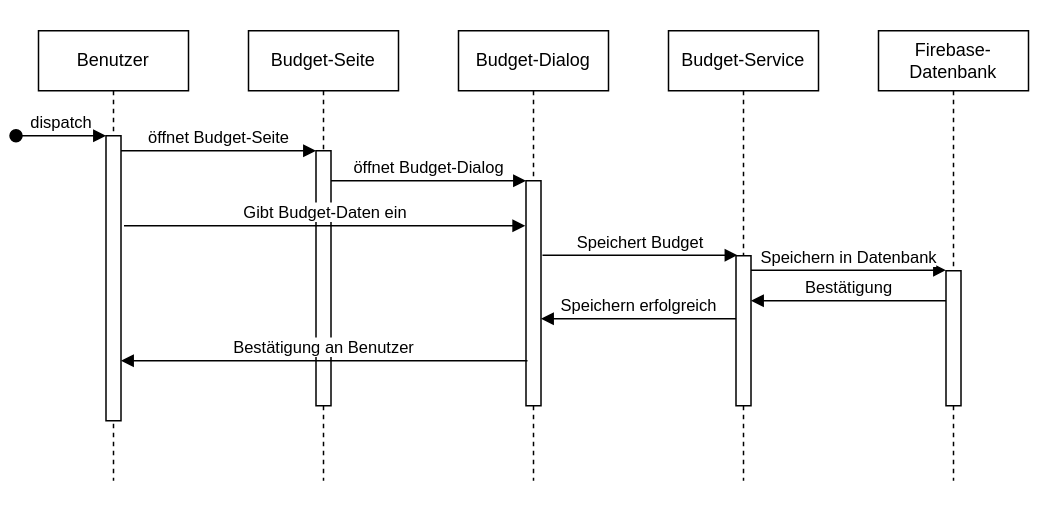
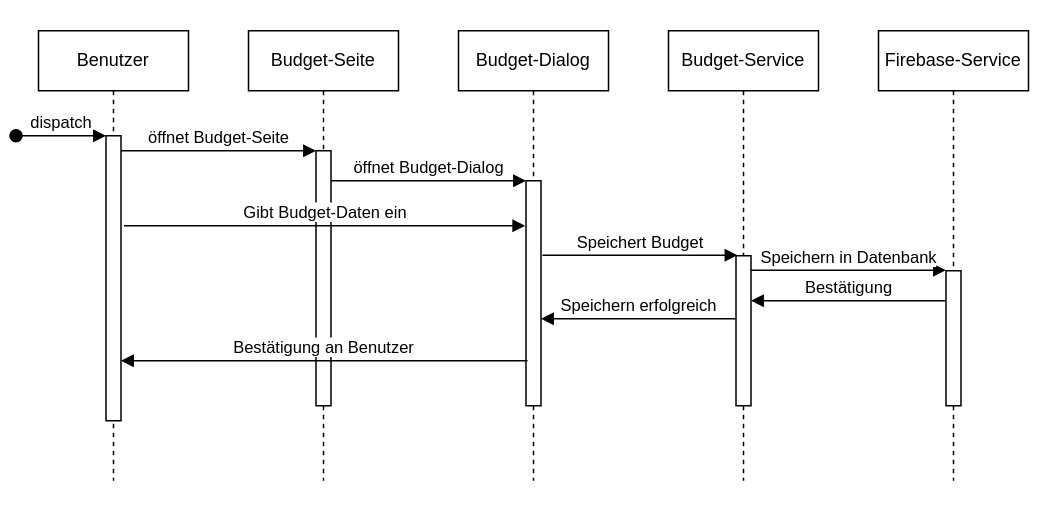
  <mxCell id="0" />
  <mxCell id="1" parent="0" />
  <mxCell id="2" value="Benutzer" style="shape=umlLifeline;perimeter=lifelinePerimeter;whiteSpace=wrap;html=1;container=0;dropTarget=0;collapsible=0;recursiveResize=0;outlineConnect=0;portConstraint=eastwest;newEdgeStyle={&quot;edgeStyle&quot;:&quot;elbowEdgeStyle&quot;,&quot;elbow&quot;:&quot;vertical&quot;,&quot;curved&quot;:0,&quot;rounded&quot;:0};" parent="1" vertex="1"><mxGeometry x="20" y="20" width="100" height="300" as="geometry" /></mxCell>
  <mxCell id="3" value="" style="html=1;points=[];perimeter=orthogonalPerimeter;outlineConnect=0;targetShapes=umlLifeline;portConstraint=eastwest;newEdgeStyle={&quot;edgeStyle&quot;:&quot;elbowEdgeStyle&quot;,&quot;elbow&quot;:&quot;vertical&quot;,&quot;curved&quot;:0,&quot;rounded&quot;:0};" parent="2" vertex="1"><mxGeometry x="45" y="70" width="10" height="190" as="geometry" /></mxCell>
  <mxCell id="4" value="dispatch" style="html=1;verticalAlign=bottom;startArrow=oval;endArrow=block;startSize=8;edgeStyle=elbowEdgeStyle;elbow=vertical;curved=0;rounded=0;" parent="2" target="3" edge="1"><mxGeometry relative="1" as="geometry"><mxPoint x="-15" y="70" as="sourcePoint" /></mxGeometry></mxCell>
  <mxCell id="5" value="Budget-Seite" style="shape=umlLifeline;perimeter=lifelinePerimeter;whiteSpace=wrap;html=1;container=0;dropTarget=0;collapsible=0;recursiveResize=0;outlineConnect=0;portConstraint=eastwest;newEdgeStyle={&quot;edgeStyle&quot;:&quot;elbowEdgeStyle&quot;,&quot;elbow&quot;:&quot;vertical&quot;,&quot;curved&quot;:0,&quot;rounded&quot;:0};" parent="1" vertex="1"><mxGeometry x="160" y="20" width="100" height="300" as="geometry" /></mxCell>
  <mxCell id="6" value="" style="html=1;points=[];perimeter=orthogonalPerimeter;outlineConnect=0;targetShapes=umlLifeline;portConstraint=eastwest;newEdgeStyle={&quot;edgeStyle&quot;:&quot;elbowEdgeStyle&quot;,&quot;elbow&quot;:&quot;vertical&quot;,&quot;curved&quot;:0,&quot;rounded&quot;:0};" parent="5" vertex="1"><mxGeometry x="45" y="80" width="10" height="170" as="geometry" /></mxCell>
  <mxCell id="7" value="öffnet Budget-Seite" style="html=1;verticalAlign=bottom;endArrow=block;edgeStyle=elbowEdgeStyle;elbow=vertical;curved=0;rounded=0;" parent="1" source="3" target="6" edge="1"><mxGeometry relative="1" as="geometry"><mxPoint x="175" y="110" as="sourcePoint" /><Array as="points"><mxPoint x="160" y="100" /></Array></mxGeometry></mxCell>
  <mxCell id="8" value="Budget-Dialog" style="shape=umlLifeline;perimeter=lifelinePerimeter;whiteSpace=wrap;html=1;container=0;dropTarget=0;collapsible=0;recursiveResize=0;outlineConnect=0;portConstraint=eastwest;newEdgeStyle={&quot;edgeStyle&quot;:&quot;elbowEdgeStyle&quot;,&quot;elbow&quot;:&quot;vertical&quot;,&quot;curved&quot;:0,&quot;rounded&quot;:0};" vertex="1" parent="1"><mxGeometry x="300" y="20" width="100" height="300" as="geometry" /></mxCell>
  <mxCell id="9" value="" style="html=1;points=[];perimeter=orthogonalPerimeter;outlineConnect=0;targetShapes=umlLifeline;portConstraint=eastwest;newEdgeStyle={&quot;edgeStyle&quot;:&quot;elbowEdgeStyle&quot;,&quot;elbow&quot;:&quot;vertical&quot;,&quot;curved&quot;:0,&quot;rounded&quot;:0};" vertex="1" parent="8"><mxGeometry x="45" y="100" width="10" height="150" as="geometry" /></mxCell>
  <mxCell id="10" value="Budget-Service" style="shape=umlLifeline;perimeter=lifelinePerimeter;whiteSpace=wrap;html=1;container=0;dropTarget=0;collapsible=0;recursiveResize=0;outlineConnect=0;portConstraint=eastwest;newEdgeStyle={&quot;edgeStyle&quot;:&quot;elbowEdgeStyle&quot;,&quot;elbow&quot;:&quot;vertical&quot;,&quot;curved&quot;:0,&quot;rounded&quot;:0};" vertex="1" parent="1"><mxGeometry x="440" y="20" width="100" height="300" as="geometry" /></mxCell>
  <mxCell id="11" value="" style="html=1;points=[];perimeter=orthogonalPerimeter;outlineConnect=0;targetShapes=umlLifeline;portConstraint=eastwest;newEdgeStyle={&quot;edgeStyle&quot;:&quot;elbowEdgeStyle&quot;,&quot;elbow&quot;:&quot;vertical&quot;,&quot;curved&quot;:0,&quot;rounded&quot;:0};" vertex="1" parent="10"><mxGeometry x="45" y="150" width="10" height="100" as="geometry" /></mxCell>
- <mxCell id="12" value="Firebase-Datenbank" style="shape=umlLifeline;perimeter=lifelinePerimeter;whiteSpace=wrap;html=1;container=0;dropTarget=0;collapsible=0;recursiveResize=0;outlineConnect=0;portConstraint=eastwest;newEdgeStyle={&quot;edgeStyle&quot;:&quot;elbowEdgeStyle&quot;,&quot;elbow&quot;:&quot;vertical&quot;,&quot;curved&quot;:0,&quot;rounded&quot;:0};" vertex="1" parent="1"><mxGeometry x="580" y="20" width="100" height="300" as="geometry" /></mxCell>
+ <mxCell id="12" value="Firebase-Service" style="shape=umlLifeline;perimeter=lifelinePerimeter;whiteSpace=wrap;html=1;container=0;dropTarget=0;collapsible=0;recursiveResize=0;outlineConnect=0;portConstraint=eastwest;newEdgeStyle={&quot;edgeStyle&quot;:&quot;elbowEdgeStyle&quot;,&quot;elbow&quot;:&quot;vertical&quot;,&quot;curved&quot;:0,&quot;rounded&quot;:0};" vertex="1" parent="1"><mxGeometry x="580" y="20" width="100" height="300" as="geometry" /></mxCell>
  <mxCell id="13" value="" style="html=1;points=[];perimeter=orthogonalPerimeter;outlineConnect=0;targetShapes=umlLifeline;portConstraint=eastwest;newEdgeStyle={&quot;edgeStyle&quot;:&quot;elbowEdgeStyle&quot;,&quot;elbow&quot;:&quot;vertical&quot;,&quot;curved&quot;:0,&quot;rounded&quot;:0};" vertex="1" parent="12"><mxGeometry x="45" y="160" width="10" height="90" as="geometry" /></mxCell>
  <mxCell id="14" value="öffnet Budget-Dialog" style="html=1;verticalAlign=bottom;endArrow=block;edgeStyle=elbowEdgeStyle;elbow=vertical;curved=0;rounded=0;" edge="1" parent="1"><mxGeometry relative="1" as="geometry"><mxPoint x="215" y="120" as="sourcePoint" /><Array as="points"><mxPoint x="300" y="120" /></Array><mxPoint x="345" y="120" as="targetPoint" /></mxGeometry></mxCell>
  <mxCell id="15" value="Gibt Budget-Daten ein" style="html=1;verticalAlign=bottom;endArrow=block;edgeStyle=elbowEdgeStyle;elbow=vertical;curved=0;rounded=0;" edge="1" parent="1"><mxGeometry relative="1" as="geometry"><mxPoint x="77" y="150" as="sourcePoint" /><Array as="points"><mxPoint x="155" y="150" /></Array><mxPoint x="344.5" y="150" as="targetPoint" /></mxGeometry></mxCell>
  <mxCell id="16" value="Speichert Budget" style="html=1;verticalAlign=bottom;endArrow=block;edgeStyle=elbowEdgeStyle;elbow=vertical;curved=0;rounded=0;" edge="1" parent="1"><mxGeometry relative="1" as="geometry"><mxPoint x="356" y="169.62" as="sourcePoint" /><Array as="points"><mxPoint x="441" y="169.62" /></Array><mxPoint x="486" y="169.62" as="targetPoint" /></mxGeometry></mxCell>
  <mxCell id="17" value="Speichern in Datenbank" style="html=1;verticalAlign=bottom;endArrow=block;edgeStyle=elbowEdgeStyle;elbow=vertical;curved=0;rounded=0;" edge="1" parent="1"><mxGeometry relative="1" as="geometry"><mxPoint x="495" y="179.62" as="sourcePoint" /><Array as="points"><mxPoint x="580" y="179.62" /></Array><mxPoint x="625" y="179.62" as="targetPoint" /></mxGeometry></mxCell>
  <mxCell id="18" value="Bestätigung" style="html=1;verticalAlign=bottom;endArrow=block;edgeStyle=elbowEdgeStyle;elbow=vertical;curved=0;rounded=0;" edge="1" parent="1"><mxGeometry relative="1" as="geometry"><mxPoint x="625" y="200" as="sourcePoint" /><Array as="points"><mxPoint x="565" y="200" /></Array><mxPoint x="495" y="200" as="targetPoint" /></mxGeometry></mxCell>
  <mxCell id="19" value="Speichern erfolgreich" style="html=1;verticalAlign=bottom;endArrow=block;edgeStyle=elbowEdgeStyle;elbow=vertical;curved=0;rounded=0;" edge="1" parent="1"><mxGeometry relative="1" as="geometry"><mxPoint x="485" y="212" as="sourcePoint" /><Array as="points"><mxPoint x="425" y="212" /></Array><mxPoint x="355" y="212" as="targetPoint" /></mxGeometry></mxCell>
  <mxCell id="20" value="Bestätigung an Benutzer" style="html=1;verticalAlign=bottom;endArrow=block;edgeStyle=elbowEdgeStyle;elbow=vertical;curved=0;rounded=0;" edge="1" parent="1" target="3"><mxGeometry relative="1" as="geometry"><mxPoint x="346" y="240" as="sourcePoint" /><Array as="points"><mxPoint x="286" y="240" /></Array><mxPoint x="216" y="240" as="targetPoint" /></mxGeometry></mxCell>
